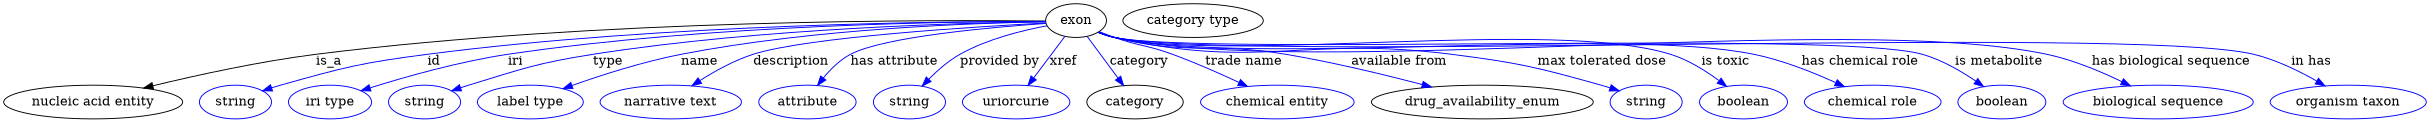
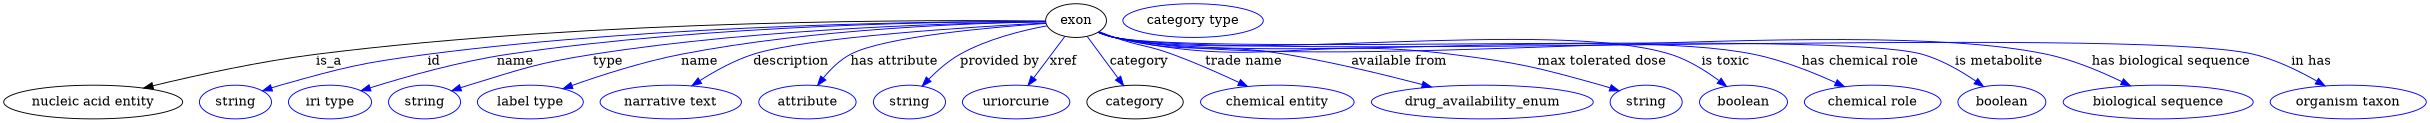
  digraph {
    node [color=blue]
    edge [color=blue style=solid]
    n1 [height=0.5 label=exon width=0.9027 color=""]
    "nucleic acid entity" [height=0.5 width=2.6539 color=""]
    n3 [height=0.5 label=string width=1.0652]
    n4 [height=0.5 label="iri type" width=1.2277]
    n5 [height=0.5 label=string width=1.0652]
    n6 [height=0.5 label="label type" width=1.5707]
    n7 [height=0.5 label="narrative text" width=2.0943]
    n8 [height=0.5 label=attribute width=1.4443]
    n9 [height=0.5 label=string width=1.0652]
    n10 [height=0.5 label=uriorcurie width=1.5887]
    category [height=0.5 width=1.4263 color=""]
    n12 [height=0.5 label="chemical entity" width=2.2748]
-   n13 [color=black height=0.5 label=drug_availability_enum width=3.2858]
+   n13 [height=0.5 label=drug_availability_enum width=3.2858]
    n14 [height=0.5 label=string width=1.0652]
    n15 [height=0.5 label=boolean width=1.2999]
    n16 [height=0.5 label="chemical role" width=2.022]
    n17 [height=0.5 label=boolean width=1.2999]
    n18 [height=0.5 label="biological sequence" width=2.8164]
    n19 [height=0.5 label="organism taxon" width=2.3109]
-   n20 [color=black height=0.5 label="category type" width=2.0762]
+   n20 [height=0.5 label="category type" width=2.0762]
    n1 -> "nucleic acid entity" [label=is_a color="" style=""]
    n1 -> n3 [label=id]
-   n1 -> n4 [label=iri]
+   n1 -> n4 [label=name]
    n1 -> n5 [label=type]
    n1 -> n6 [label=name]
    n1 -> n7 [label=description]
    n1 -> n8 [label="has attribute"]
    n1 -> n9 [label="provided by"]
    n1 -> n10 [label=xref]
    n1 -> category [label=category]
    n1 -> n12 [label="trade name"]
    n1 -> n13 [label="available from"]
    n1 -> n14 [label="max tolerated dose"]
    n1 -> n15 [label="is toxic"]
    n1 -> n16 [label="has chemical role"]
    n1 -> n17 [label="is metabolite"]
    n1 -> n18 [label="has biological sequence"]
    n1 -> n19 [label="in has"]
  }
